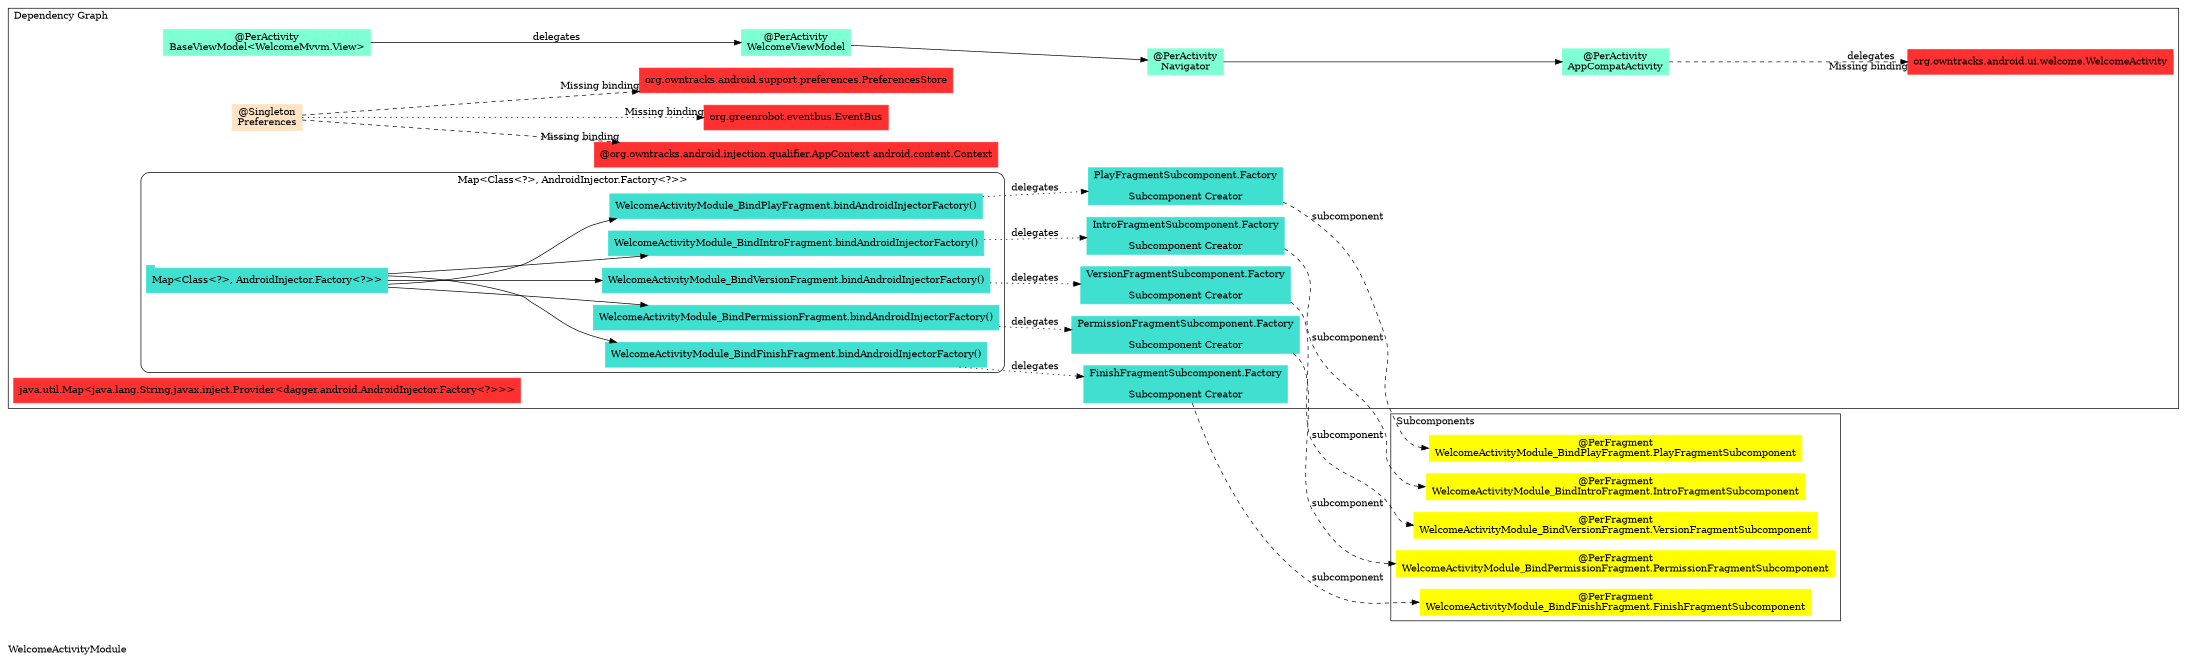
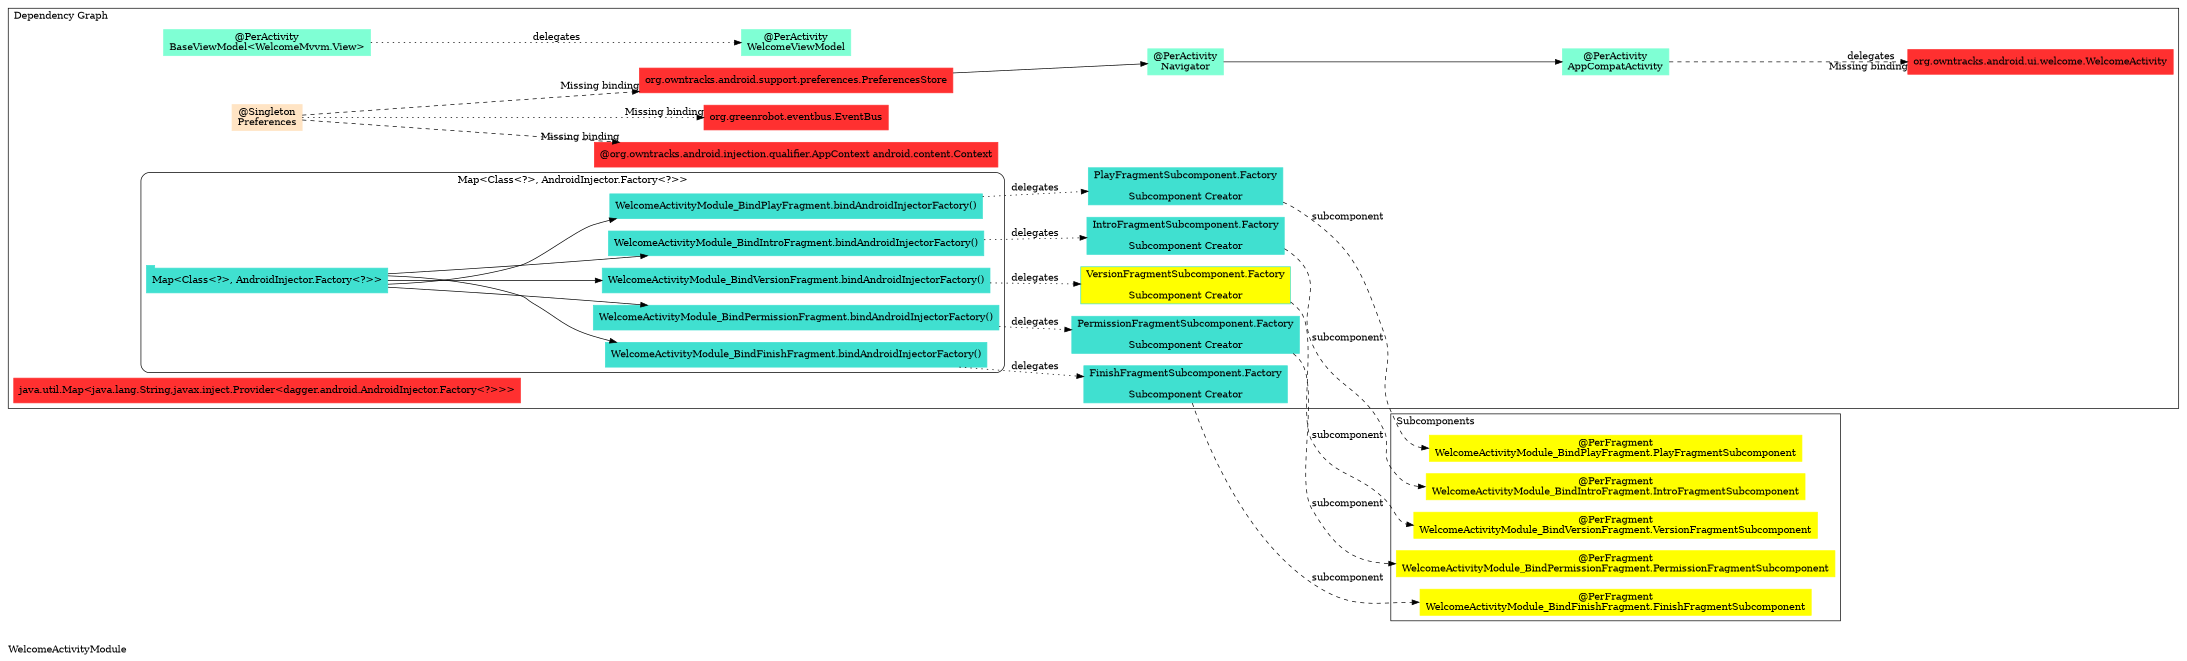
  digraph {
    compound=true
    label=WelcomeActivityModule
    labeljust=l
    rankdir=LR
    node [color=turquoise shape=rectangle style=filled]
    edge [style=dashed]
    n1 [label="WelcomeActivityModule_BindPlayFragment.bindAndroidInjectorFactory()"]
    n2 [label="WelcomeActivityModule_BindIntroFragment.bindAndroidInjectorFactory()"]
    n3 [label="WelcomeActivityModule_BindVersionFragment.bindAndroidInjectorFactory()"]
    n4 [label="WelcomeActivityModule_BindPermissionFragment.bindAndroidInjectorFactory()"]
    n5 [label="WelcomeActivityModule_BindFinishFragment.bindAndroidInjectorFactory()"]
    n6 [label="Map<Class<?>, AndroidInjector.Factory<?>>" shape=tab]
    n7 [color=aquamarine label="@PerActivity\nAppCompatActivity"]
    n8 [color=firebrick1 label="org.owntracks.android.ui.welcome.WelcomeActivity"]
    n9 [color=aquamarine label="@PerActivity\nBaseViewModel<WelcomeMvvm.View>"]
    n10 [color=aquamarine label="@PerActivity\nWelcomeViewModel"]
    n11 [color=bisque label="@Singleton\nPreferences"]
    n12 [color=aquamarine label="@PerActivity\nNavigator"]
    n13 [color=firebrick1 label="@org.owntracks.android.injection.qualifier.AppContext android.content.Context"]
    n14 [color=firebrick1 label="org.greenrobot.eventbus.EventBus"]
    n15 [color=firebrick1 label="org.owntracks.android.support.preferences.PreferencesStore"]
    n16 [label="PlayFragmentSubcomponent.Factory\n\nSubcomponent Creator"]
    n17 [label="IntroFragmentSubcomponent.Factory\n\nSubcomponent Creator"]
-   n18 [label="VersionFragmentSubcomponent.Factory\n\nSubcomponent Creator"]
+   n18 [label="VersionFragmentSubcomponent.Factory\n\nSubcomponent Creator" fillcolor=yellow1]
    n19 [label="PermissionFragmentSubcomponent.Factory\n\nSubcomponent Creator"]
    n20 [label="FinishFragmentSubcomponent.Factory\n\nSubcomponent Creator"]
    n21 [color=firebrick1 label="java.util.Map<java.lang.String,javax.inject.Provider<dagger.android.AndroidInjector.Factory<?>>>"]
    n22 [color=yellow1 label="@PerFragment\nWelcomeActivityModule_BindPlayFragment.PlayFragmentSubcomponent"]
    n23 [color=yellow1 label="@PerFragment\nWelcomeActivityModule_BindIntroFragment.IntroFragmentSubcomponent"]
    n24 [color=yellow1 label="@PerFragment\nWelcomeActivityModule_BindVersionFragment.VersionFragmentSubcomponent"]
    n25 [color=yellow1 label="@PerFragment\nWelcomeActivityModule_BindPermissionFragment.PermissionFragmentSubcomponent"]
    n26 [color=yellow1 label="@PerFragment\nWelcomeActivityModule_BindFinishFragment.FinishFragmentSubcomponent"]
    subgraph cluster_1 {
      label="Entry Points"
    }
    subgraph cluster_2 {
      label="Dependency Graph"
      n7
      n8
      n9
      n10
      n11
      n12
      n13
      n14
      n15
      n16
      n17
      n18
      n19
      n20
      n21
      subgraph cluster_3 {
        color=black
        label=<Map<Class<?>, AndroidInjector.Factory<?>>>
        labeljust=c
        style=rounded
        n1
        n2
        n3
        n4
        n5
        n6
      }
    }
    subgraph cluster_4 {
      label=Subcomponents
      shape=folder
      n22
      n23
      n24
      n25
      n26
    }
    n1 -> n16 [label=delegates style=dotted]
    n2 -> n17 [label=delegates style=dotted]
    n3 -> n18 [label=delegates style=dotted]
    n4 -> n19 [label=delegates style=dotted]
    n5 -> n20 [label=delegates style=dotted]
    n6 -> n1 [style=""]
    n6 -> n2 [style=""]
    n6 -> n3 [style=""]
    n6 -> n4 [style=""]
    n6 -> n5 [style=""]
    n7 -> n8 [arrowType=empty headlabel="Missing binding" label=delegates]
-   n9 -> n10 [label=delegates style=solid]
-   n10 -> n12 [style=""]
+   n9 -> n10 [label=delegates style=dotted]
+   n15 -> n12 [style=""]
    n11 -> n13 [arrowType=empty headlabel="Missing binding"]
    n11 -> n14 [arrowType=empty headlabel="Missing binding" style=dotted]
    n11 -> n15 [arrowType=empty headlabel="Missing binding"]
    n12 -> n7 [style=""]
    n16 -> n22 [headport=w label=subcomponent]
    n17 -> n23 [headport=w label=subcomponent]
    n18 -> n24 [headport=w label=subcomponent]
    n19 -> n25 [headport=w label=subcomponent]
    n20 -> n26 [headport=w label=subcomponent]
  }
